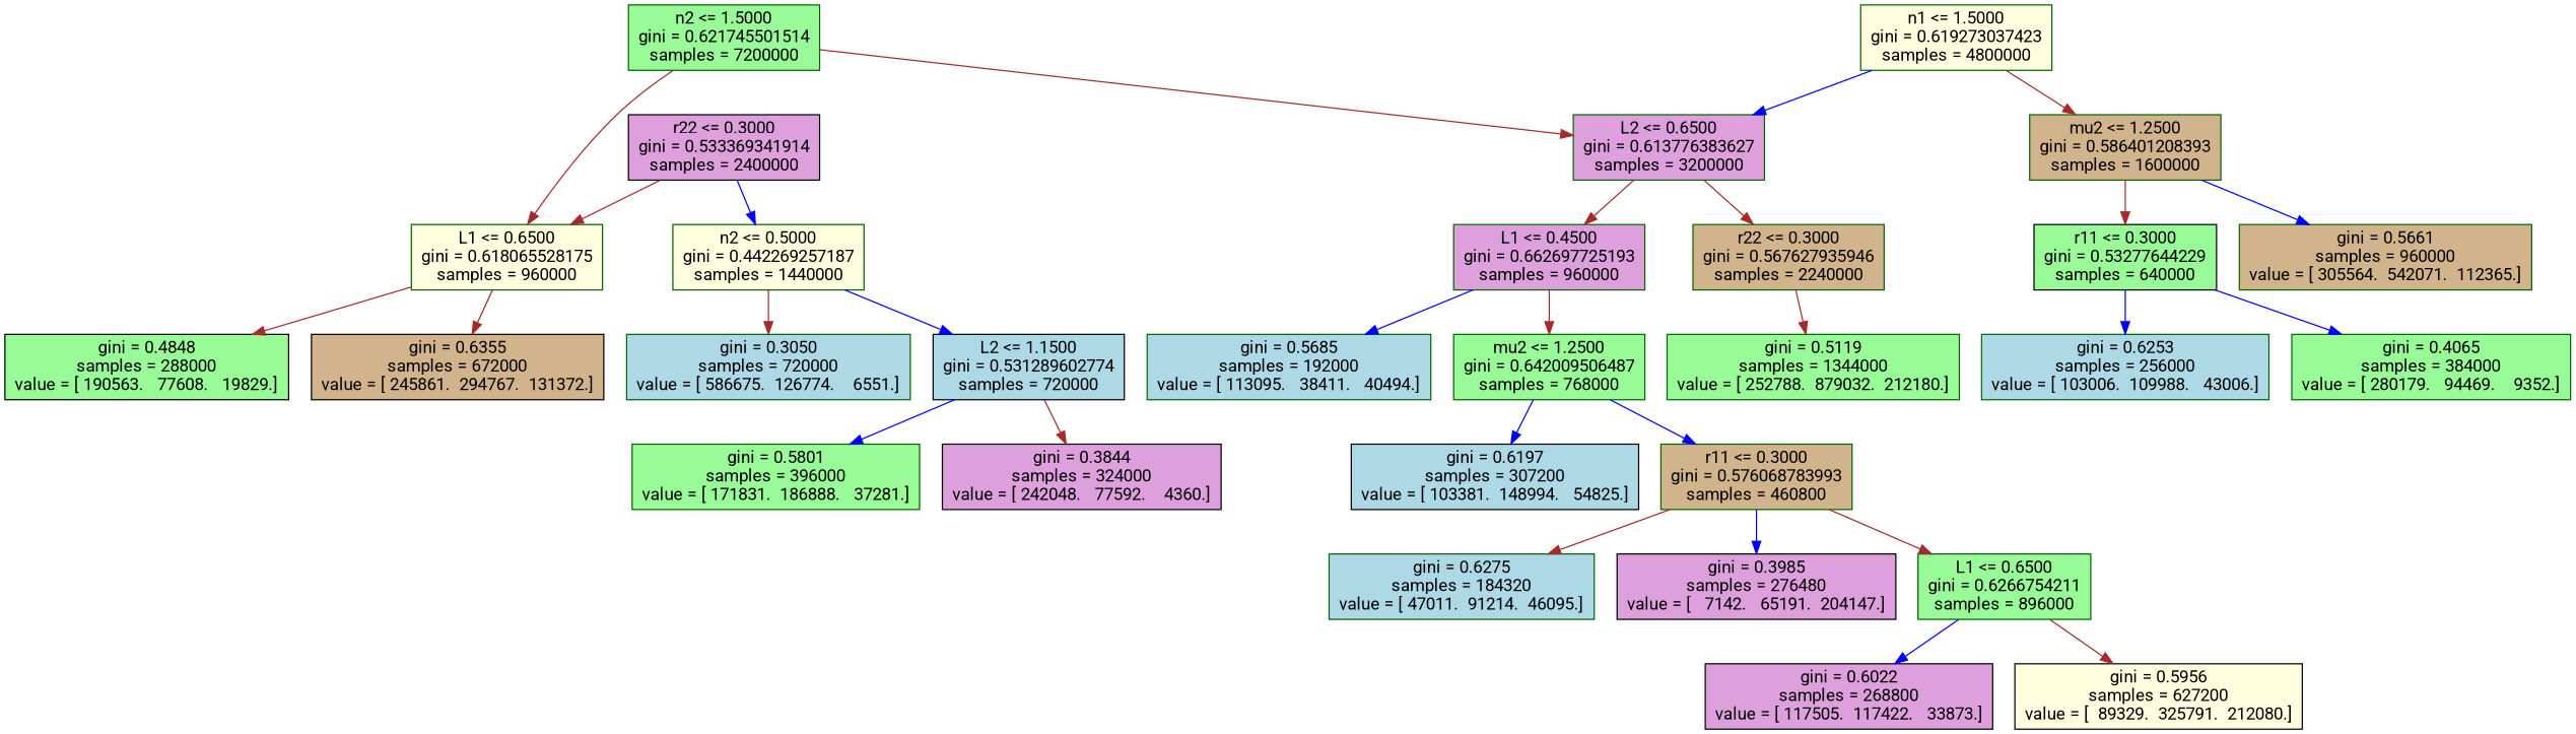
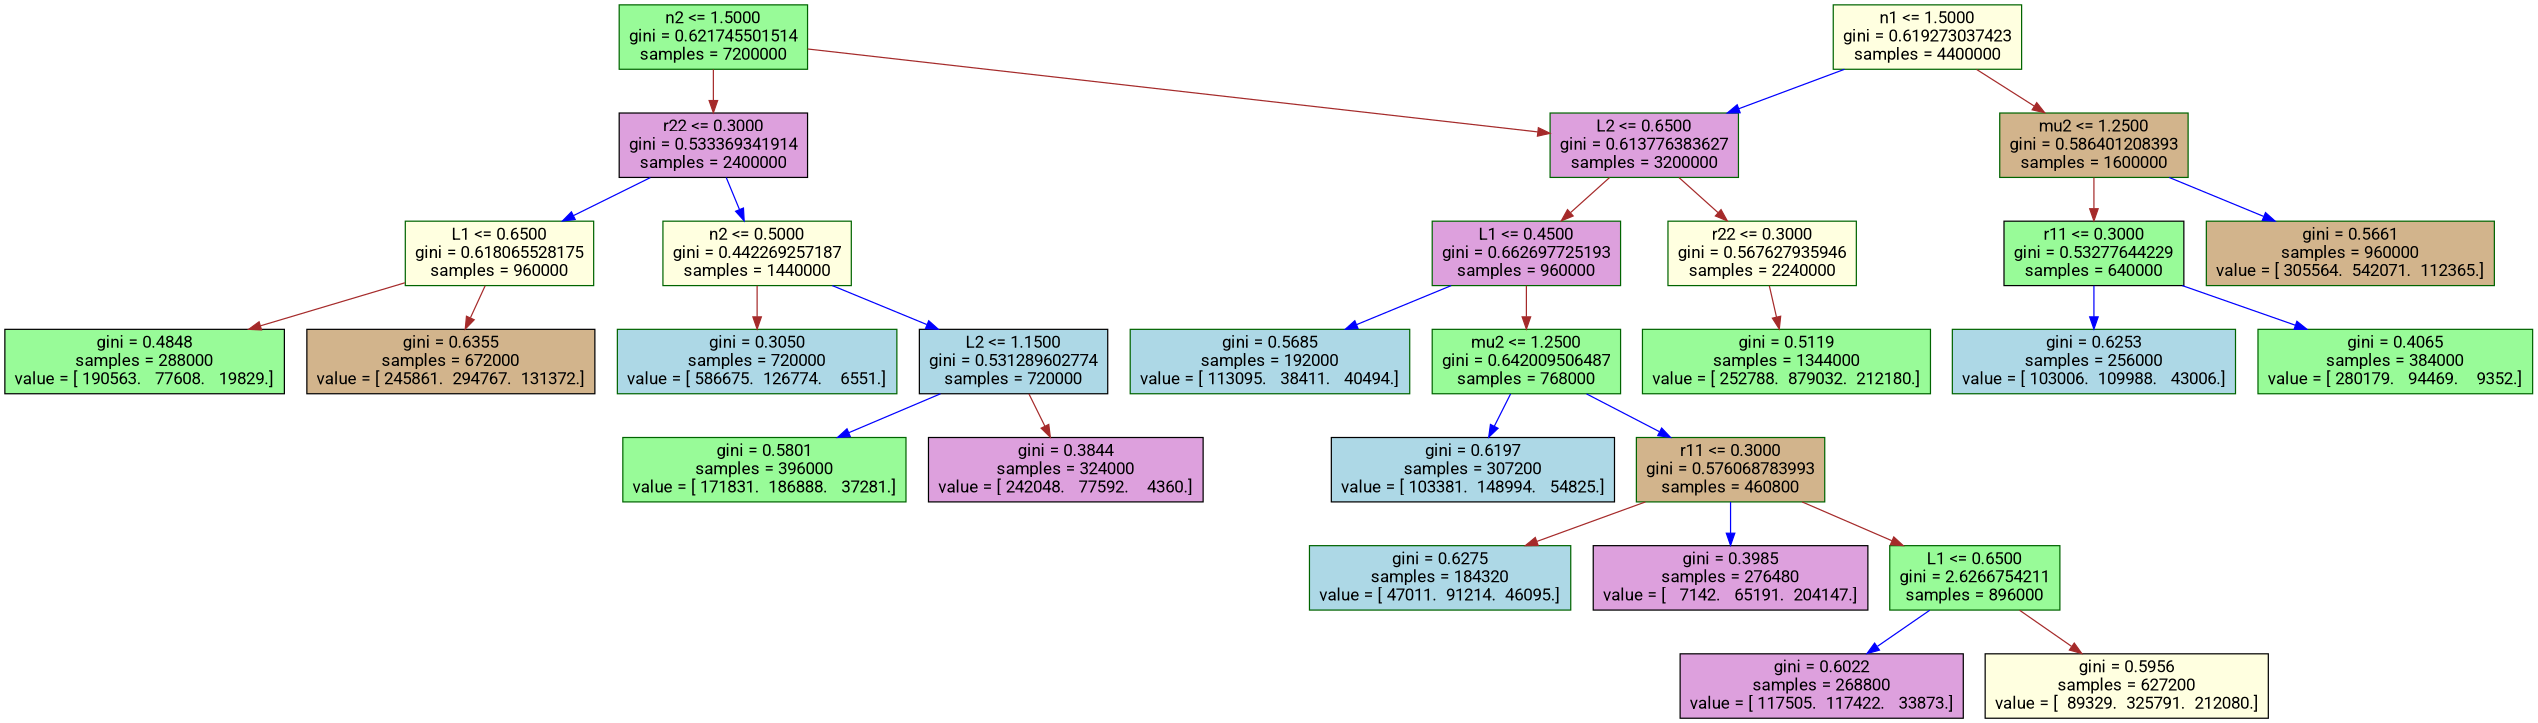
  digraph {
    fontname=Roboto
    node [color=darkgreen fillcolor=palegreen fontname=Roboto shape=box style=filled]
    edge [color=brown fontname=Roboto]
    n1 [label="n2 <= 1.5000\ngini = 0.621745501514\nsamples = 7200000"]
    n2 [color=black fillcolor=plum label="r22 <= 0.3000\ngini = 0.533369341914\nsamples = 2400000"]
    n3 [fillcolor=plum label="L2 <= 0.6500\ngini = 0.613776383627\nsamples = 3200000"]
    n4 [fillcolor=lightyellow label="L1 <= 0.6500\ngini = 0.618065528175\nsamples = 960000"]
    n5 [fillcolor=lightyellow label="n2 <= 0.5000\ngini = 0.442269257187\nsamples = 1440000"]
-   n6 [fillcolor=lightyellow label="n1 <= 1.5000\ngini = 0.619273037423\nsamples = 4800000"]
+   n6 [fillcolor=lightyellow label="n1 <= 1.5000\ngini = 0.619273037423\nsamples = 4400000"]
    n7 [fillcolor=tan label="mu2 <= 1.2500\ngini = 0.586401208393\nsamples = 1600000"]
    n8 [color=black label="gini = 0.4848\nsamples = 288000\nvalue = [ 190563.   77608.   19829.]"]
    n9 [color=black fillcolor=tan label="gini = 0.6355\nsamples = 672000\nvalue = [ 245861.  294767.  131372.]"]
    n10 [fillcolor=lightblue label="gini = 0.3050\nsamples = 720000\nvalue = [ 586675.  126774.    6551.]"]
    n11 [color=black fillcolor=lightblue label="L2 <= 1.1500\ngini = 0.531289602774\nsamples = 720000"]
    n12 [label="gini = 0.5801\nsamples = 396000\nvalue = [ 171831.  186888.   37281.]"]
    n13 [color=black fillcolor=plum label="gini = 0.3844\nsamples = 324000\nvalue = [ 242048.   77592.    4360.]"]
    n14 [color=black label="r11 <= 0.3000\ngini = 0.53277644229\nsamples = 640000"]
    n15 [fillcolor=tan label="gini = 0.5661\nsamples = 960000\nvalue = [ 305564.  542071.  112365.]"]
    n16 [fillcolor=plum label="L1 <= 0.4500\ngini = 0.662697725193\nsamples = 960000"]
-   n17 [fillcolor=tan label="r22 <= 0.3000\ngini = 0.567627935946\nsamples = 2240000"]
+   n17 [fillcolor=lightyellow label="r22 <= 0.3000\ngini = 0.567627935946\nsamples = 2240000"]
    n18 [fillcolor=lightblue label="gini = 0.6253\nsamples = 256000\nvalue = [ 103006.  109988.   43006.]"]
    n19 [label="gini = 0.4065\nsamples = 384000\nvalue = [ 280179.   94469.    9352.]"]
    n20 [fillcolor=lightblue label="gini = 0.5685\nsamples = 192000\nvalue = [ 113095.   38411.   40494.]"]
    n21 [label="mu2 <= 1.2500\ngini = 0.642009506487\nsamples = 768000"]
    n22 [label="gini = 0.5119\nsamples = 1344000\nvalue = [ 252788.  879032.  212180.]"]
    n23 [color=black fillcolor=lightblue label="gini = 0.6197\nsamples = 307200\nvalue = [ 103381.  148994.   54825.]"]
    n24 [fillcolor=tan label="r11 <= 0.3000\ngini = 0.576068783993\nsamples = 460800"]
    n25 [fillcolor=lightblue label="gini = 0.6275\nsamples = 184320\nvalue = [ 47011.  91214.  46095.]"]
    n26 [color=black fillcolor=plum label="gini = 0.3985\nsamples = 276480\nvalue = [   7142.   65191.  204147.]"]
-   n27 [label="L1 <= 0.6500\ngini = 0.6266754211\nsamples = 896000"]
+   n27 [label="L1 <= 0.6500\ngini = 2.6266754211\nsamples = 896000"]
    n28 [color=black fillcolor=plum label="gini = 0.6022\nsamples = 268800\nvalue = [ 117505.  117422.   33873.]"]
    n29 [color=black fillcolor=lightyellow label="gini = 0.5956\nsamples = 627200\nvalue = [  89329.  325791.  212080.]"]
-   n1 -> n4
+   n1 -> n2
    n1 -> n3
-   n2 -> n4
+   n2 -> n4 [color=blue]
    n2 -> n5 [color=blue]
    n3 -> n16
    n3 -> n17
    n4 -> n8
    n4 -> n9
    n5 -> n10
    n5 -> n11 [color=blue]
    n6 -> n3 [color=blue]
    n6 -> n7
    n7 -> n14
    n7 -> n15 [color=blue]
    n11 -> n12 [color=blue]
    n11 -> n13
    n14 -> n18 [color=blue]
    n14 -> n19 [color=blue]
    n16 -> n20 [color=blue]
    n16 -> n21
    n17 -> n22
    n21 -> n23 [color=blue]
    n21 -> n24 [color=blue]
    n24 -> n25
    n24 -> n26 [color=blue]
    n24 -> n27
    n27 -> n28 [color=blue]
    n27 -> n29
  }
